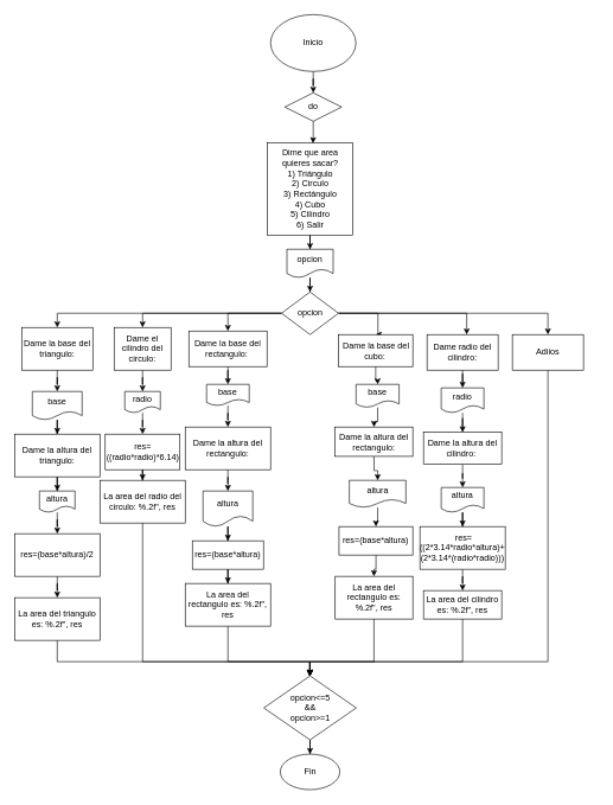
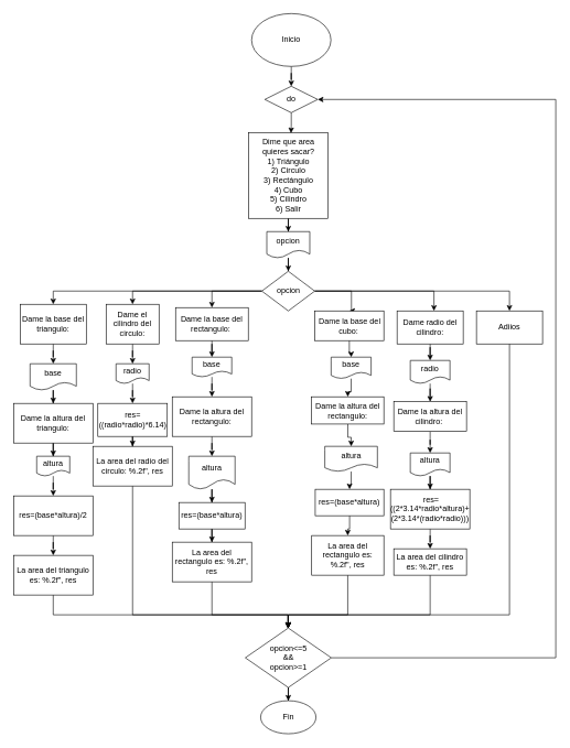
  <mxCell id="0" />
  <mxCell id="1" parent="0" />
  <mxCell id="2" style="edgeStyle=orthogonalEdgeStyle;rounded=0;orthogonalLoop=1;jettySize=auto;html=1;entryX=0.5;entryY=0;entryDx=0;entryDy=0;" edge="1" parent="1" source="3" target="74"><mxGeometry relative="1" as="geometry" /></mxCell>
  <mxCell id="3" value="Inicio" style="ellipse;whiteSpace=wrap;html=1;" vertex="1" parent="1"><mxGeometry x="380" width="120" height="80" as="geometry" y="20" /></mxCell>
  <mxCell id="4" value="" style="edgeStyle=orthogonalEdgeStyle;rounded=0;orthogonalLoop=1;jettySize=auto;html=1;" edge="1" parent="1" source="5" target="7"><mxGeometry relative="1" as="geometry" /></mxCell>
  <mxCell id="5" value="Dime que area quieres sacar?&lt;br&gt;1) Triángulo&lt;br&gt;2) Circulo&lt;br&gt;3) Rectángulo&lt;br&gt;4) Cubo&lt;br&gt;5) Cilindro&lt;br&gt;6) Salir" style="whiteSpace=wrap;html=1;" vertex="1" parent="1"><mxGeometry x="375.5" y="200" width="120" height="130" as="geometry" /></mxCell>
  <mxCell id="6" value="" style="edgeStyle=orthogonalEdgeStyle;rounded=0;orthogonalLoop=1;jettySize=auto;html=1;" edge="1" parent="1" source="7" target="14"><mxGeometry relative="1" as="geometry" /></mxCell>
  <mxCell id="7" value="opcion" style="shape=document;whiteSpace=wrap;html=1;boundedLbl=1;" vertex="1" parent="1"><mxGeometry x="403" y="350" width="65" height="40" as="geometry" /></mxCell>
  <mxCell id="8" style="edgeStyle=orthogonalEdgeStyle;rounded=0;orthogonalLoop=1;jettySize=auto;html=1;entryX=0.5;entryY=0;entryDx=0;entryDy=0;" edge="1" parent="1" source="14" target="16"><mxGeometry relative="1" as="geometry"><mxPoint x="70" y="480" as="targetPoint" /></mxGeometry></mxCell>
  <mxCell id="9" style="edgeStyle=orthogonalEdgeStyle;rounded=0;orthogonalLoop=1;jettySize=auto;html=1;entryX=0.5;entryY=0;entryDx=0;entryDy=0;" edge="1" parent="1" source="14" target="28"><mxGeometry relative="1" as="geometry"><mxPoint x="240" y="490" as="targetPoint" /></mxGeometry></mxCell>
  <mxCell id="10" style="edgeStyle=orthogonalEdgeStyle;rounded=0;orthogonalLoop=1;jettySize=auto;html=1;entryX=0.5;entryY=0;entryDx=0;entryDy=0;" edge="1" parent="1" source="14" target="36"><mxGeometry relative="1" as="geometry" /></mxCell>
  <mxCell id="11" style="edgeStyle=orthogonalEdgeStyle;rounded=0;orthogonalLoop=1;jettySize=auto;html=1;entryX=0.5;entryY=0;entryDx=0;entryDy=0;" edge="1" parent="1" source="14" target="48"><mxGeometry relative="1" as="geometry"><Array as="points"><mxPoint x="531" y="440" /></Array></mxGeometry></mxCell>
  <mxCell id="12" style="edgeStyle=orthogonalEdgeStyle;rounded=0;orthogonalLoop=1;jettySize=auto;html=1;entryX=0.558;entryY=0;entryDx=0;entryDy=0;entryPerimeter=0;" edge="1" parent="1" source="14" target="60"><mxGeometry relative="1" as="geometry" /></mxCell>
  <mxCell id="13" style="edgeStyle=orthogonalEdgeStyle;rounded=0;orthogonalLoop=1;jettySize=auto;html=1;entryX=0.5;entryY=0;entryDx=0;entryDy=0;" edge="1" parent="1" source="14" target="72"><mxGeometry relative="1" as="geometry"><mxPoint x="740" y="440" as="targetPoint" /></mxGeometry></mxCell>
  <mxCell id="14" value="opcion" style="rhombus;whiteSpace=wrap;html=1;" vertex="1" parent="1"><mxGeometry x="395.5" y="410" width="80" height="60" as="geometry" /></mxCell>
  <mxCell id="15" value="" style="edgeStyle=orthogonalEdgeStyle;rounded=0;orthogonalLoop=1;jettySize=auto;html=1;" edge="1" parent="1" source="16" target="18"><mxGeometry relative="1" as="geometry" /></mxCell>
  <mxCell id="16" value="Dame la base del triangulo:" style="rounded=0;whiteSpace=wrap;html=1;" vertex="1" parent="1"><mxGeometry x="30" y="460" width="100" height="60" as="geometry" /></mxCell>
  <mxCell id="17" value="" style="edgeStyle=orthogonalEdgeStyle;rounded=0;orthogonalLoop=1;jettySize=auto;html=1;" edge="1" parent="1" source="18" target="20"><mxGeometry relative="1" as="geometry" /></mxCell>
  <mxCell id="18" value="base" style="shape=document;whiteSpace=wrap;html=1;boundedLbl=1;rounded=0;" vertex="1" parent="1"><mxGeometry x="45" y="550" width="70" height="40" as="geometry" /></mxCell>
  <mxCell id="19" value="" style="edgeStyle=orthogonalEdgeStyle;rounded=0;orthogonalLoop=1;jettySize=auto;html=1;" edge="1" parent="1" source="20" target="22"><mxGeometry relative="1" as="geometry" /></mxCell>
  <mxCell id="20" value="Dame la altura del triangulo:" style="rounded=0;whiteSpace=wrap;html=1;" vertex="1" parent="1"><mxGeometry x="20" y="610" width="120" height="60" as="geometry" /></mxCell>
  <mxCell id="21" value="" style="edgeStyle=orthogonalEdgeStyle;rounded=0;orthogonalLoop=1;jettySize=auto;html=1;" edge="1" parent="1" source="22" target="24"><mxGeometry relative="1" as="geometry" /></mxCell>
  <mxCell id="22" value="altura" style="shape=document;whiteSpace=wrap;html=1;boundedLbl=1;rounded=0;" vertex="1" parent="1"><mxGeometry x="55" y="690" width="50" height="30" as="geometry" /></mxCell>
  <mxCell id="23" value="" style="edgeStyle=orthogonalEdgeStyle;rounded=0;orthogonalLoop=1;jettySize=auto;html=1;" edge="1" parent="1" source="24" target="26"><mxGeometry relative="1" as="geometry" /></mxCell>
  <mxCell id="24" value="res=(base*altura)/2" style="whiteSpace=wrap;html=1;rounded=0;" vertex="1" parent="1"><mxGeometry x="20" y="750" width="120" height="60" as="geometry" /></mxCell>
  <mxCell id="25" style="edgeStyle=orthogonalEdgeStyle;rounded=0;orthogonalLoop=1;jettySize=auto;html=1;" edge="1" parent="1" source="26" target="77"><mxGeometry relative="1" as="geometry"><Array as="points"><mxPoint x="80" y="930" /><mxPoint x="435" y="930" /></Array></mxGeometry></mxCell>
  <mxCell id="26" value="La area del triangulo es: %.2f&quot;, res" style="whiteSpace=wrap;html=1;rounded=0;" vertex="1" parent="1"><mxGeometry x="20" y="840" width="120" height="60" as="geometry" /></mxCell>
  <mxCell id="27" value="" style="edgeStyle=orthogonalEdgeStyle;rounded=0;orthogonalLoop=1;jettySize=auto;html=1;" edge="1" parent="1" source="28" target="30"><mxGeometry relative="1" as="geometry" /></mxCell>
  <mxCell id="28" value="Dame el cilindro del circulo:" style="rounded=0;whiteSpace=wrap;html=1;" vertex="1" parent="1"><mxGeometry x="160" y="460" width="80" height="60" as="geometry" /></mxCell>
  <mxCell id="29" value="" style="edgeStyle=orthogonalEdgeStyle;rounded=0;orthogonalLoop=1;jettySize=auto;html=1;" edge="1" parent="1" source="30" target="32"><mxGeometry relative="1" as="geometry" /></mxCell>
  <mxCell id="30" value="radio" style="shape=document;whiteSpace=wrap;html=1;boundedLbl=1;rounded=0;" vertex="1" parent="1"><mxGeometry x="175" y="550" width="50" height="30" as="geometry" /></mxCell>
  <mxCell id="31" value="" style="edgeStyle=orthogonalEdgeStyle;rounded=0;orthogonalLoop=1;jettySize=auto;html=1;" edge="1" parent="1" source="32" target="34"><mxGeometry relative="1" as="geometry" /></mxCell>
  <mxCell id="32" value="res=((radio*radio)*6.14)" style="whiteSpace=wrap;html=1;rounded=0;" vertex="1" parent="1"><mxGeometry x="147.5" y="610" width="105" height="50" as="geometry" /></mxCell>
  <mxCell id="33" style="edgeStyle=orthogonalEdgeStyle;rounded=0;orthogonalLoop=1;jettySize=auto;html=1;" edge="1" parent="1" source="34" target="77"><mxGeometry relative="1" as="geometry"><Array as="points"><mxPoint x="200" y="930" /><mxPoint x="435" y="930" /></Array></mxGeometry></mxCell>
  <mxCell id="34" value="La area del radio del circulo: %.2f&quot;, res" style="whiteSpace=wrap;html=1;rounded=0;" vertex="1" parent="1"><mxGeometry x="140" y="675" width="120" height="60" as="geometry" /></mxCell>
  <mxCell id="35" value="" style="edgeStyle=orthogonalEdgeStyle;rounded=0;orthogonalLoop=1;jettySize=auto;html=1;" edge="1" parent="1" source="36" target="38"><mxGeometry relative="1" as="geometry" /></mxCell>
  <mxCell id="36" value="Dame la base del rectangulo:&amp;nbsp;" style="rounded=0;whiteSpace=wrap;html=1;" vertex="1" parent="1"><mxGeometry x="265" y="465" width="110" height="50" as="geometry" /></mxCell>
  <mxCell id="37" value="" style="edgeStyle=orthogonalEdgeStyle;rounded=0;orthogonalLoop=1;jettySize=auto;html=1;" edge="1" parent="1" source="38" target="40"><mxGeometry relative="1" as="geometry" /></mxCell>
  <mxCell id="38" value="base" style="shape=document;whiteSpace=wrap;html=1;boundedLbl=1;rounded=0;" vertex="1" parent="1"><mxGeometry x="290" y="540" width="60" height="30" as="geometry" /></mxCell>
  <mxCell id="39" value="" style="edgeStyle=orthogonalEdgeStyle;rounded=0;orthogonalLoop=1;jettySize=auto;html=1;" edge="1" parent="1" source="40" target="42"><mxGeometry relative="1" as="geometry" /></mxCell>
  <mxCell id="40" value="Dame la altura del rectangulo:" style="whiteSpace=wrap;html=1;rounded=0;" vertex="1" parent="1"><mxGeometry x="260" y="600" width="120" height="60" as="geometry" /></mxCell>
  <mxCell id="41" value="" style="edgeStyle=orthogonalEdgeStyle;rounded=0;orthogonalLoop=1;jettySize=auto;html=1;" edge="1" parent="1" source="42" target="44"><mxGeometry relative="1" as="geometry" /></mxCell>
  <mxCell id="42" value="altura" style="shape=document;whiteSpace=wrap;html=1;boundedLbl=1;rounded=0;" vertex="1" parent="1"><mxGeometry x="285" y="690" width="70" height="50" as="geometry" /></mxCell>
  <mxCell id="43" value="" style="edgeStyle=orthogonalEdgeStyle;rounded=0;orthogonalLoop=1;jettySize=auto;html=1;" edge="1" parent="1" source="44" target="46"><mxGeometry relative="1" as="geometry" /></mxCell>
  <mxCell id="44" value="res=(base*altura)" style="whiteSpace=wrap;html=1;rounded=0;" vertex="1" parent="1"><mxGeometry x="270" y="760" width="100" height="40" as="geometry" /></mxCell>
  <mxCell id="45" style="edgeStyle=orthogonalEdgeStyle;rounded=0;orthogonalLoop=1;jettySize=auto;html=1;entryX=0.5;entryY=0;entryDx=0;entryDy=0;" edge="1" parent="1" source="46" target="77"><mxGeometry relative="1" as="geometry"><Array as="points"><mxPoint x="320" y="930" /><mxPoint x="435" y="930" /></Array></mxGeometry></mxCell>
  <mxCell id="46" value="La area del rectangulo es: %.2f&quot;, res" style="whiteSpace=wrap;html=1;rounded=0;" vertex="1" parent="1"><mxGeometry x="260" y="820" width="120" height="60" as="geometry" /></mxCell>
  <mxCell id="47" value="" style="edgeStyle=orthogonalEdgeStyle;rounded=0;orthogonalLoop=1;jettySize=auto;html=1;" edge="1" parent="1" source="48" target="50"><mxGeometry relative="1" as="geometry" /></mxCell>
  <mxCell id="48" value="Dame la base del cubo:&amp;nbsp;" style="rounded=0;whiteSpace=wrap;html=1;" vertex="1" parent="1"><mxGeometry x="475.5" y="470" width="104.5" height="45" as="geometry" /></mxCell>
  <mxCell id="49" value="" style="edgeStyle=orthogonalEdgeStyle;rounded=0;orthogonalLoop=1;jettySize=auto;html=1;" edge="1" parent="1" source="50" target="52"><mxGeometry relative="1" as="geometry" /></mxCell>
  <mxCell id="50" value="base" style="shape=document;whiteSpace=wrap;html=1;boundedLbl=1;rounded=0;" vertex="1" parent="1"><mxGeometry x="500.25" y="540" width="60.5" height="32.5" as="geometry" /></mxCell>
  <mxCell id="51" value="" style="edgeStyle=orthogonalEdgeStyle;rounded=0;orthogonalLoop=1;jettySize=auto;html=1;" edge="1" parent="1" source="52" target="54"><mxGeometry relative="1" as="geometry" /></mxCell>
  <mxCell id="52" value="Dame la altura del rectangulo:" style="whiteSpace=wrap;html=1;rounded=0;" vertex="1" parent="1"><mxGeometry x="470.75" y="600" width="109.25" height="41.25" as="geometry" /></mxCell>
  <mxCell id="53" value="" style="edgeStyle=orthogonalEdgeStyle;rounded=0;orthogonalLoop=1;jettySize=auto;html=1;" edge="1" parent="1" source="54" target="56"><mxGeometry relative="1" as="geometry" /></mxCell>
  <mxCell id="54" value="altura" style="shape=document;whiteSpace=wrap;html=1;boundedLbl=1;rounded=0;" vertex="1" parent="1"><mxGeometry x="490.75" y="675" width="79.5" height="38.13" as="geometry" /></mxCell>
  <mxCell id="55" value="" style="edgeStyle=orthogonalEdgeStyle;rounded=0;orthogonalLoop=1;jettySize=auto;html=1;" edge="1" parent="1" source="56" target="58"><mxGeometry relative="1" as="geometry" /></mxCell>
  <mxCell id="56" value="res=(base*altura)" style="whiteSpace=wrap;html=1;rounded=0;" vertex="1" parent="1"><mxGeometry x="476.25" y="740" width="103.75" height="40" as="geometry" /></mxCell>
  <mxCell id="57" style="edgeStyle=orthogonalEdgeStyle;rounded=0;orthogonalLoop=1;jettySize=auto;html=1;entryX=0.5;entryY=0;entryDx=0;entryDy=0;" edge="1" parent="1" source="58" target="77"><mxGeometry relative="1" as="geometry"><Array as="points"><mxPoint x="525" y="930" /><mxPoint x="435" y="930" /></Array></mxGeometry></mxCell>
  <mxCell id="58" value="La area del rectangulo es: %.2f&quot;, res" style="whiteSpace=wrap;html=1;rounded=0;" vertex="1" parent="1"><mxGeometry x="470.88" y="810" width="109.13" height="60" as="geometry" /></mxCell>
  <mxCell id="59" value="" style="edgeStyle=orthogonalEdgeStyle;rounded=0;orthogonalLoop=1;jettySize=auto;html=1;" edge="1" parent="1" source="60" target="62"><mxGeometry relative="1" as="geometry" /></mxCell>
  <mxCell id="60" value="Dame radio del cilindro:" style="rounded=0;whiteSpace=wrap;html=1;" vertex="1" parent="1"><mxGeometry x="600" y="470" width="100" height="50" as="geometry" /></mxCell>
  <mxCell id="61" value="" style="edgeStyle=orthogonalEdgeStyle;rounded=0;orthogonalLoop=1;jettySize=auto;html=1;" edge="1" parent="1" source="62" target="64"><mxGeometry relative="1" as="geometry" /></mxCell>
  <mxCell id="62" value="radio" style="shape=document;whiteSpace=wrap;html=1;boundedLbl=1;rounded=0;" vertex="1" parent="1"><mxGeometry x="620" y="545" width="60" height="35" as="geometry" /></mxCell>
  <mxCell id="63" value="" style="edgeStyle=orthogonalEdgeStyle;rounded=0;orthogonalLoop=1;jettySize=auto;html=1;" edge="1" parent="1" source="64" target="66"><mxGeometry relative="1" as="geometry" /></mxCell>
  <mxCell id="64" value="Dame la altura del cilindro:&amp;nbsp;" style="whiteSpace=wrap;html=1;rounded=0;" vertex="1" parent="1"><mxGeometry x="595" y="607.5" width="110" height="45" as="geometry" /></mxCell>
  <mxCell id="65" value="" style="edgeStyle=orthogonalEdgeStyle;rounded=0;orthogonalLoop=1;jettySize=auto;html=1;" edge="1" parent="1" source="66" target="68"><mxGeometry relative="1" as="geometry" /></mxCell>
  <mxCell id="66" value="altura" style="shape=document;whiteSpace=wrap;html=1;boundedLbl=1;rounded=0;" vertex="1" parent="1"><mxGeometry x="620" y="685" width="60" height="35" as="geometry" /></mxCell>
  <mxCell id="67" value="" style="edgeStyle=orthogonalEdgeStyle;rounded=0;orthogonalLoop=1;jettySize=auto;html=1;" edge="1" parent="1" source="68" target="70"><mxGeometry relative="1" as="geometry" /></mxCell>
  <mxCell id="68" value="&amp;nbsp;res=((2*3.14*radio*altura)+(2*3.14*(radio*radio)))" style="whiteSpace=wrap;html=1;rounded=0;" vertex="1" parent="1"><mxGeometry x="590" y="740" width="120" height="60" as="geometry" /></mxCell>
  <mxCell id="69" style="edgeStyle=orthogonalEdgeStyle;rounded=0;orthogonalLoop=1;jettySize=auto;html=1;entryX=0.5;entryY=0;entryDx=0;entryDy=0;" edge="1" parent="1" source="70" target="77"><mxGeometry relative="1" as="geometry"><Array as="points"><mxPoint x="650" y="930" /><mxPoint x="435" y="930" /></Array></mxGeometry></mxCell>
  <mxCell id="70" value="La area del cilindro es: %.2f&quot;, res" style="whiteSpace=wrap;html=1;rounded=0;" vertex="1" parent="1"><mxGeometry x="595" y="830" width="110" height="40" as="geometry" /></mxCell>
  <mxCell id="71" style="edgeStyle=orthogonalEdgeStyle;rounded=0;orthogonalLoop=1;jettySize=auto;html=1;entryX=0.5;entryY=0;entryDx=0;entryDy=0;" edge="1" parent="1" source="72" target="77"><mxGeometry relative="1" as="geometry"><Array as="points"><mxPoint x="770" y="930" /><mxPoint x="435" y="930" /></Array></mxGeometry></mxCell>
  <mxCell id="72" value="Adiios" style="rounded=0;whiteSpace=wrap;html=1;" vertex="1" parent="1"><mxGeometry x="720" y="470" width="100" height="50" as="geometry" /></mxCell>
  <mxCell id="73" style="edgeStyle=orthogonalEdgeStyle;rounded=0;orthogonalLoop=1;jettySize=auto;html=1;entryX=0.534;entryY=0.008;entryDx=0;entryDy=0;entryPerimeter=0;" edge="1" parent="1" source="74" target="5"><mxGeometry relative="1" as="geometry" /></mxCell>
  <mxCell id="74" value="do" style="rhombus;whiteSpace=wrap;html=1;" vertex="1" parent="1"><mxGeometry x="400" y="130" width="80" height="40" as="geometry" /></mxCell>
  <mxCell id="75" value="" style="edgeStyle=orthogonalEdgeStyle;rounded=0;orthogonalLoop=1;jettySize=auto;html=1;" edge="1" parent="1" source="77" target="78"><mxGeometry relative="1" as="geometry" /></mxCell>
+ <mxCell id="76" style="edgeStyle=orthogonalEdgeStyle;rounded=0;orthogonalLoop=1;jettySize=auto;html=1;entryX=1;entryY=0.5;entryDx=0;entryDy=0;" edge="1" parent="1" source="77" target="74"><mxGeometry relative="1" as="geometry"><Array as="points"><mxPoint x="840" y="995" /><mxPoint x="840" y="150" /></Array></mxGeometry></mxCell>
  <mxCell id="77" value="opcion&amp;lt;=5 &lt;br&gt;&amp;amp;&amp;amp; &lt;br&gt;opcion&amp;gt;=1" style="rhombus;whiteSpace=wrap;html=1;" vertex="1" parent="1"><mxGeometry x="370.5" y="950" width="130" height="90" as="geometry" /></mxCell>
  <mxCell id="78" value="Fin" style="ellipse;whiteSpace=wrap;html=1;" vertex="1" parent="1"><mxGeometry x="393.63" y="1060" width="83.75" height="50" as="geometry" /></mxCell>
